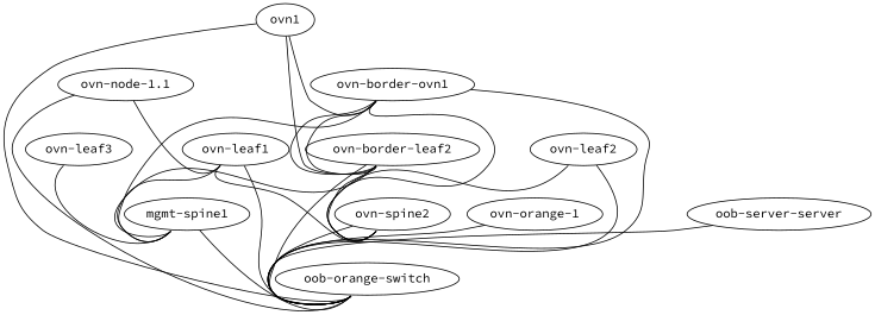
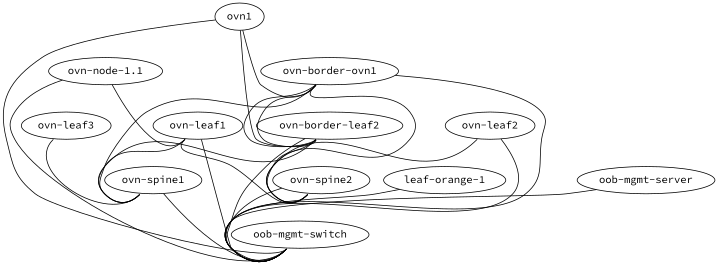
  graph {
    fontname="Source Code Pro"
    node [config="./helper_scripts/extra_switch_config.sh" fontname="Source Code Pro" function=leaf memory=300 os="CumulusCommunity/cumulus-vx"]
    edge [fontname="Source Code Pro" headport=swp51 tailport=eth0]
-   "ovn-spine1" [function=spine label="mgmt-spine1"]
+   "ovn-spine1" [function=spine]
    "ovn-leaf1"
    "ovn-spine2" [function=spine]
-   "oob-mgmt-switch" [function="oob-switch" memory=200 label="oob-orange-switch"]
+   "oob-mgmt-switch" [function="oob-switch" memory=200]
    "ovn-leaf2"
    "ovn-leaf3"
    n7 [function=exit label="ovn-border-ovn1"]
    "ovn-border-leaf2" [function=exit]
-   "ovn-orange-1" [config="./helper_scripts/extra_server_config.sh" function=host memory=512 os="centos/7" ubuntu=True]
+   "ovn-orange-1" [config="./helper_scripts/extra_server_config.sh" function=host memory=512 os="centos/7" ubuntu=True label="leaf-orange-1"]
    "ovn-node-1.1" [config="./helper_scripts/extra_server_config.sh" function=host memory=512 os="centos/7" ubuntu=True]
    n11 [config="./helper_scripts/extra_server_config.sh" function=host label=ovn1 memory=512 os="centos/7" ubuntu=True]
-   "oob-mgmt-server" [config="./helper_scripts/extra_server_config.sh" function="oob-server" memory=400 os="centos/7" ubuntu=True label="oob-server-server"]
+   "oob-mgmt-server" [config="./helper_scripts/extra_server_config.sh" function="oob-server" memory=400 os="centos/7" ubuntu=True]
    "ovn-spine1" -- "oob-mgmt-switch" [headport=swp7 left_mac=A00000000021]
    "ovn-leaf1" -- "ovn-spine1" [tailport=swp49]
    "ovn-leaf1" -- "ovn-spine2" [tailport=swp50]
    "ovn-leaf1" -- "oob-mgmt-switch" [headport=swp4 left_mac=A00000000011]
    "ovn-spine2" -- "oob-mgmt-switch" [headport=swp8 left_mac=A00000000022]
    "ovn-leaf2" -- "ovn-spine2" [headport=swp52 tailport=swp50]
    "ovn-leaf2" -- "oob-mgmt-switch" [headport=swp5 left_mac=A00000000012]
    "ovn-leaf3" -- "ovn-spine1" [headport=swp53 tailport=swp49]
    n7 -- "ovn-spine1" [headport=swp49 tailport=swp49]
    n7 -- "ovn-spine2" [headport=swp50 tailport=swp50]
    n7 -- "oob-mgmt-switch" [headport=swp10 left_mac=A00000000041]
    n7 -- "ovn-border-leaf2" [tailport=swp51]
    n7 -- "ovn-border-leaf2" [headport=swp52 tailport=swp52]
    "ovn-border-leaf2" -- "ovn-spine1" [headport=swp50 tailport=swp50]
    "ovn-border-leaf2" -- "ovn-spine2" [headport=swp49 tailport=swp49]
    "ovn-border-leaf2" -- "oob-mgmt-switch" [headport=swp11 left_mac=A00000000042]
    "ovn-orange-1" -- "oob-mgmt-switch" [headport=swp1 left_mac=A00000000031]
    "ovn-node-1.1" -- "ovn-leaf1" [headport=swp2 tailport=enp0s8]
    "ovn-node-1.1" -- "oob-mgmt-switch" [headport=swp2 left_mac=A00000000032]
    n11 -- "oob-mgmt-switch" [headport=swp3 left_mac=A00000000033]
    n11 -- n7 [headport=swp1 tailport=enp0s1]
    n11 -- "ovn-border-leaf2" [headport=swp1 tailport=enp0s2]
    "oob-mgmt-server" -- "oob-mgmt-switch" [headport=swp20 tailport=eth1]
  }
